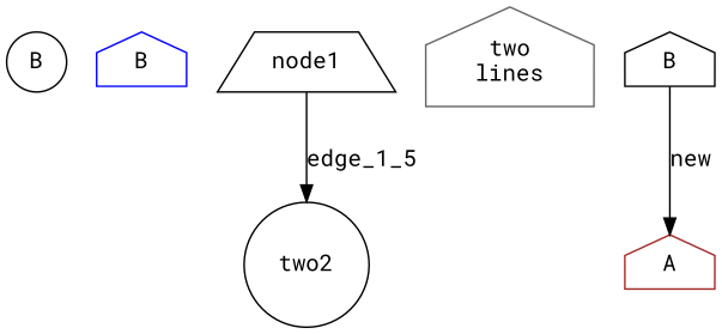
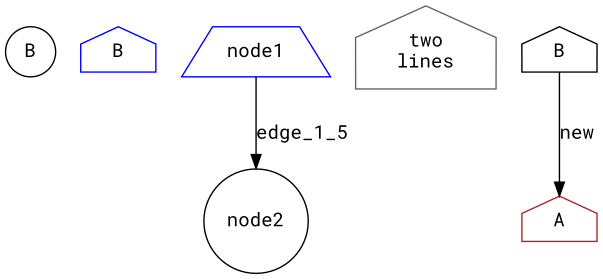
  digraph {
    fontname="Roboto Mono"
    node [color=black fontname="Roboto Mono" shape=house]
    edge [fontname="Roboto Mono"]
    n1 [label=B shape=circle]
    n2 [color=blue label=B]
-   node1 [shape=trapezium]
-   node2 [shape=circle label=two2]
+   node1 [color=blue shape=trapezium]
+   node2 [shape=circle]
    n5 [color=gray40 label="two\nlines"]
    A [color=brown]
    B
    node1 -> node2 [label=edge_1_5]
    B -> A [label=new]
  }
